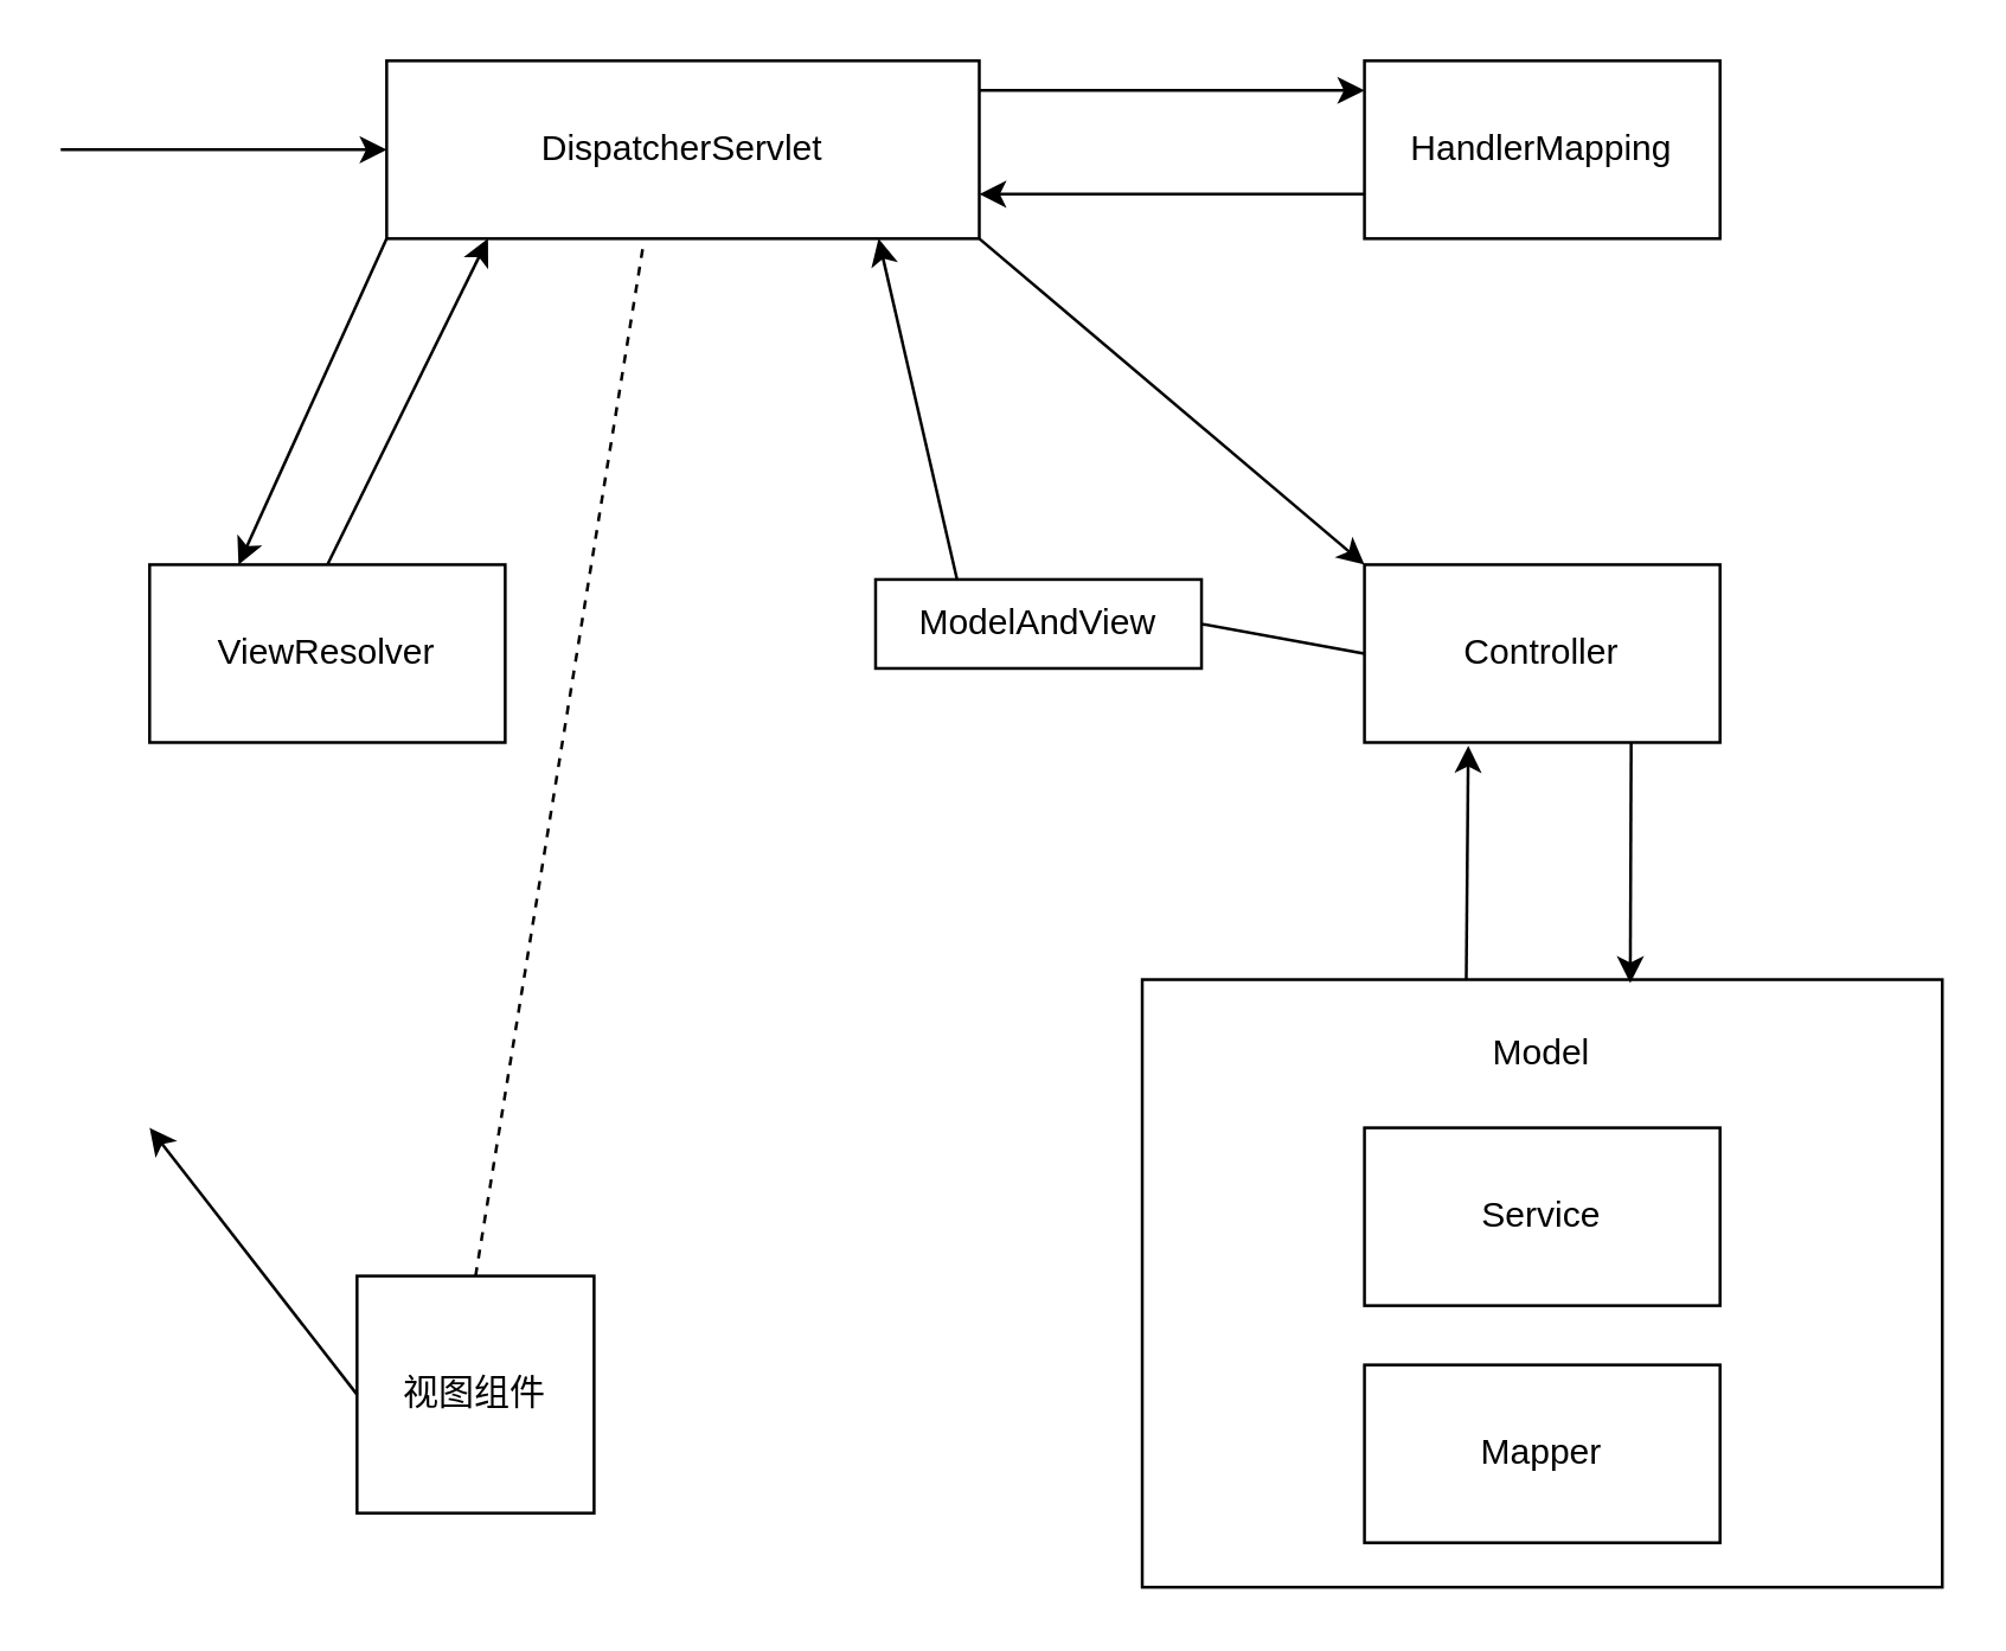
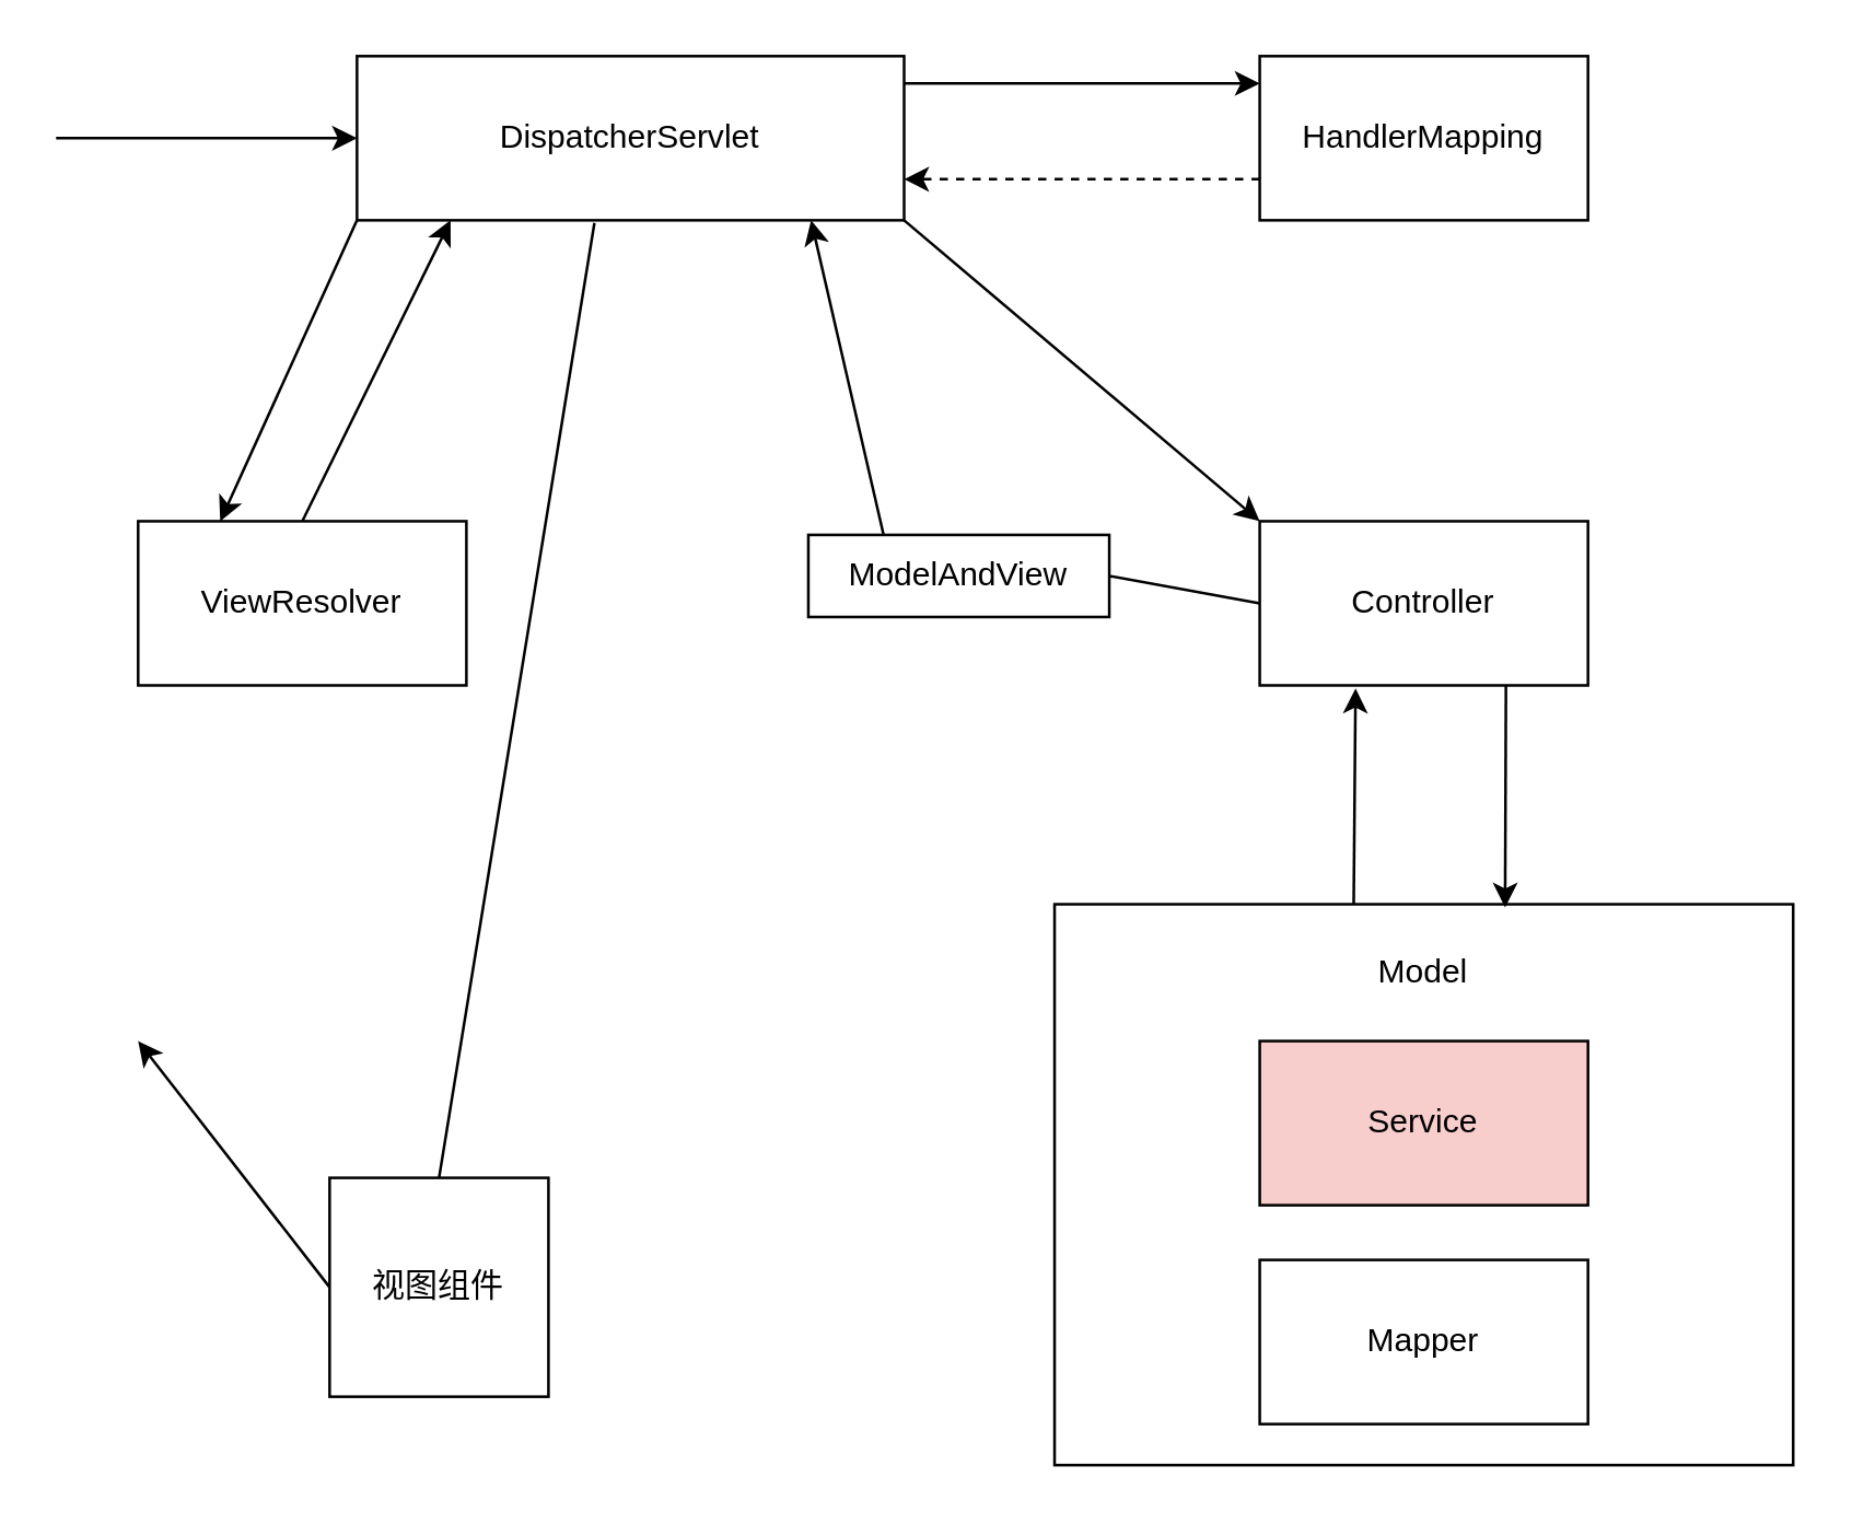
  <mxCell id="0" />
  <mxCell id="1" parent="0" />
  <mxCell id="2" value="DispatcherServlet" style="rounded=0;whiteSpace=wrap;html=1;" vertex="1" parent="1"><mxGeometry x="130" y="20" width="200" height="60" as="geometry" /></mxCell>
  <mxCell id="3" value="HandlerMapping" style="rounded=0;whiteSpace=wrap;html=1;" vertex="1" parent="1"><mxGeometry x="460" y="20" width="120" height="60" as="geometry" /></mxCell>
  <mxCell id="4" value="Controller" style="rounded=0;whiteSpace=wrap;html=1;" vertex="1" parent="1"><mxGeometry x="460" y="190" width="120" height="60" as="geometry" /></mxCell>
  <mxCell id="5" value="ModelAndView" style="rounded=0;whiteSpace=wrap;html=1;" vertex="1" parent="1"><mxGeometry x="295" y="195" width="110" height="30" as="geometry" /></mxCell>
  <mxCell id="6" value="ViewResolver" style="rounded=0;whiteSpace=wrap;html=1;" vertex="1" parent="1"><mxGeometry x="50" y="190" width="120" height="60" as="geometry" /></mxCell>
  <mxCell id="7" value="视图组件" style="whiteSpace=wrap;html=1;aspect=fixed;" vertex="1" parent="1"><mxGeometry x="120" y="430" width="80" height="80" as="geometry" /></mxCell>
  <mxCell id="8" value="" style="rounded=0;whiteSpace=wrap;html=1;" vertex="1" parent="1"><mxGeometry x="385" y="330" width="270" height="205" as="geometry" /></mxCell>
  <mxCell id="9" value="Model" style="text;html=1;align=center;verticalAlign=middle;whiteSpace=wrap;rounded=0;" vertex="1" parent="1"><mxGeometry x="490" y="340" width="60" height="30" as="geometry" /></mxCell>
- <mxCell id="10" value="Service" style="rounded=0;whiteSpace=wrap;html=1;" vertex="1" parent="1"><mxGeometry x="460" y="380" width="120" height="60" as="geometry" /></mxCell>
+ <mxCell id="10" value="Service" style="rounded=0;whiteSpace=wrap;html=1;fillColor=#f8cecc;" vertex="1" parent="1"><mxGeometry x="460" y="380" width="120" height="60" as="geometry" /></mxCell>
  <mxCell id="11" value="Mapper" style="rounded=0;whiteSpace=wrap;html=1;" vertex="1" parent="1"><mxGeometry x="460" y="460" width="120" height="60" as="geometry" /></mxCell>
  <mxCell id="12" value="" style="endArrow=classic;html=1;rounded=0;entryX=0;entryY=0.5;entryDx=0;entryDy=0;" edge="1" parent="1" target="2"><mxGeometry width="50" height="50" relative="1" as="geometry"><mxPoint x="20" y="50" as="sourcePoint" /><mxPoint x="80" y="30" as="targetPoint" /></mxGeometry></mxCell>
  <mxCell id="13" value="" style="endArrow=classic;html=1;rounded=0;entryX=0;entryY=0.5;entryDx=0;entryDy=0;exitX=1;exitY=0.5;exitDx=0;exitDy=0;" edge="1" parent="1"><mxGeometry width="50" height="50" relative="1" as="geometry"><mxPoint x="330" y="30" as="sourcePoint" /><mxPoint x="460" y="30" as="targetPoint" /></mxGeometry></mxCell>
  <mxCell id="14" value="" style="endArrow=classic;html=1;rounded=0;exitX=1;exitY=1;exitDx=0;exitDy=0;entryX=0;entryY=0;entryDx=0;entryDy=0;" edge="1" parent="1" source="2" target="4"><mxGeometry width="50" height="50" relative="1" as="geometry"><mxPoint x="370" y="150" as="sourcePoint" /><mxPoint x="420" y="100" as="targetPoint" /></mxGeometry></mxCell>
- <mxCell id="15" value="" style="endArrow=classic;html=1;rounded=0;exitX=0;exitY=0.75;exitDx=0;exitDy=0;entryX=1;entryY=0.75;entryDx=0;entryDy=0;" edge="1" parent="1" source="3" target="2"><mxGeometry width="50" height="50" relative="1" as="geometry"><mxPoint x="460" y="170" as="sourcePoint" /><mxPoint x="510" y="120" as="targetPoint" /></mxGeometry></mxCell>
+ <mxCell id="15" value="" style="endArrow=classic;html=1;rounded=0;exitX=0;exitY=0.75;exitDx=0;exitDy=0;entryX=1;entryY=0.75;entryDx=0;entryDy=0;dashed=1;" edge="1" parent="1" source="3" target="2"><mxGeometry width="50" height="50" relative="1" as="geometry"><mxPoint x="460" y="170" as="sourcePoint" /><mxPoint x="510" y="120" as="targetPoint" /></mxGeometry></mxCell>
  <mxCell id="16" value="" style="endArrow=none;html=1;rounded=0;entryX=0;entryY=0.5;entryDx=0;entryDy=0;exitX=1;exitY=0.5;exitDx=0;exitDy=0;" edge="1" parent="1" source="5" target="4"><mxGeometry width="50" height="50" relative="1" as="geometry"><mxPoint x="360" y="320" as="sourcePoint" /><mxPoint x="410" y="270" as="targetPoint" /></mxGeometry></mxCell>
  <mxCell id="17" value="" style="endArrow=classic;html=1;rounded=0;entryX=0.83;entryY=1;entryDx=0;entryDy=0;entryPerimeter=0;exitX=0.25;exitY=0;exitDx=0;exitDy=0;" edge="1" parent="1" source="5" target="2"><mxGeometry width="50" height="50" relative="1" as="geometry"><mxPoint x="270" y="170" as="sourcePoint" /><mxPoint x="320" y="120" as="targetPoint" /></mxGeometry></mxCell>
  <mxCell id="18" value="" style="endArrow=classic;html=1;rounded=0;exitX=0.75;exitY=1;exitDx=0;exitDy=0;entryX=0.61;entryY=0.006;entryDx=0;entryDy=0;entryPerimeter=0;" edge="1" parent="1" source="4" target="8"><mxGeometry width="50" height="50" relative="1" as="geometry"><mxPoint x="610" y="300" as="sourcePoint" /><mxPoint x="590" y="300" as="targetPoint" /></mxGeometry></mxCell>
  <mxCell id="19" value="" style="endArrow=classic;html=1;rounded=0;entryX=0.292;entryY=1.018;entryDx=0;entryDy=0;entryPerimeter=0;exitX=0.405;exitY=-0.001;exitDx=0;exitDy=0;exitPerimeter=0;" edge="1" parent="1" source="8" target="4"><mxGeometry width="50" height="50" relative="1" as="geometry"><mxPoint x="480" y="310" as="sourcePoint" /><mxPoint x="530" y="270" as="targetPoint" /></mxGeometry></mxCell>
- <mxCell id="20" value="" style="endArrow=none;html=1;rounded=0;entryX=0.434;entryY=1.016;entryDx=0;entryDy=0;entryPerimeter=0;exitX=0.5;exitY=0;exitDx=0;exitDy=0;dashed=1;" edge="1" parent="1" source="7" target="2"><mxGeometry width="50" height="50" relative="1" as="geometry"><mxPoint x="170" y="220" as="sourcePoint" /><mxPoint x="220" y="170" as="targetPoint" /></mxGeometry></mxCell>
+ <mxCell id="20" value="" style="endArrow=none;html=1;rounded=0;entryX=0.434;entryY=1.016;entryDx=0;entryDy=0;entryPerimeter=0;exitX=0.5;exitY=0;exitDx=0;exitDy=0;" edge="1" parent="1" source="7" target="2"><mxGeometry width="50" height="50" relative="1" as="geometry"><mxPoint x="170" y="220" as="sourcePoint" /><mxPoint x="220" y="170" as="targetPoint" /></mxGeometry></mxCell>
  <mxCell id="21" value="" style="endArrow=classic;html=1;rounded=0;exitX=0;exitY=0.5;exitDx=0;exitDy=0;" edge="1" parent="1" source="7"><mxGeometry width="50" height="50" relative="1" as="geometry"><mxPoint x="40" y="410" as="sourcePoint" /><mxPoint x="50" y="380" as="targetPoint" /></mxGeometry></mxCell>
  <mxCell id="22" value="" style="endArrow=classic;html=1;rounded=0;exitX=0;exitY=1;exitDx=0;exitDy=0;entryX=0.25;entryY=0;entryDx=0;entryDy=0;" edge="1" parent="1" source="2" target="6"><mxGeometry width="50" height="50" relative="1" as="geometry"><mxPoint x="100" y="160" as="sourcePoint" /><mxPoint x="150" y="110" as="targetPoint" /></mxGeometry></mxCell>
  <mxCell id="23" value="" style="endArrow=classic;html=1;rounded=0;exitX=0.5;exitY=0;exitDx=0;exitDy=0;entryX=0.171;entryY=1;entryDx=0;entryDy=0;entryPerimeter=0;" edge="1" parent="1" source="6" target="2"><mxGeometry width="50" height="50" relative="1" as="geometry"><mxPoint x="150" y="180" as="sourcePoint" /><mxPoint x="200" y="130" as="targetPoint" /></mxGeometry></mxCell>
